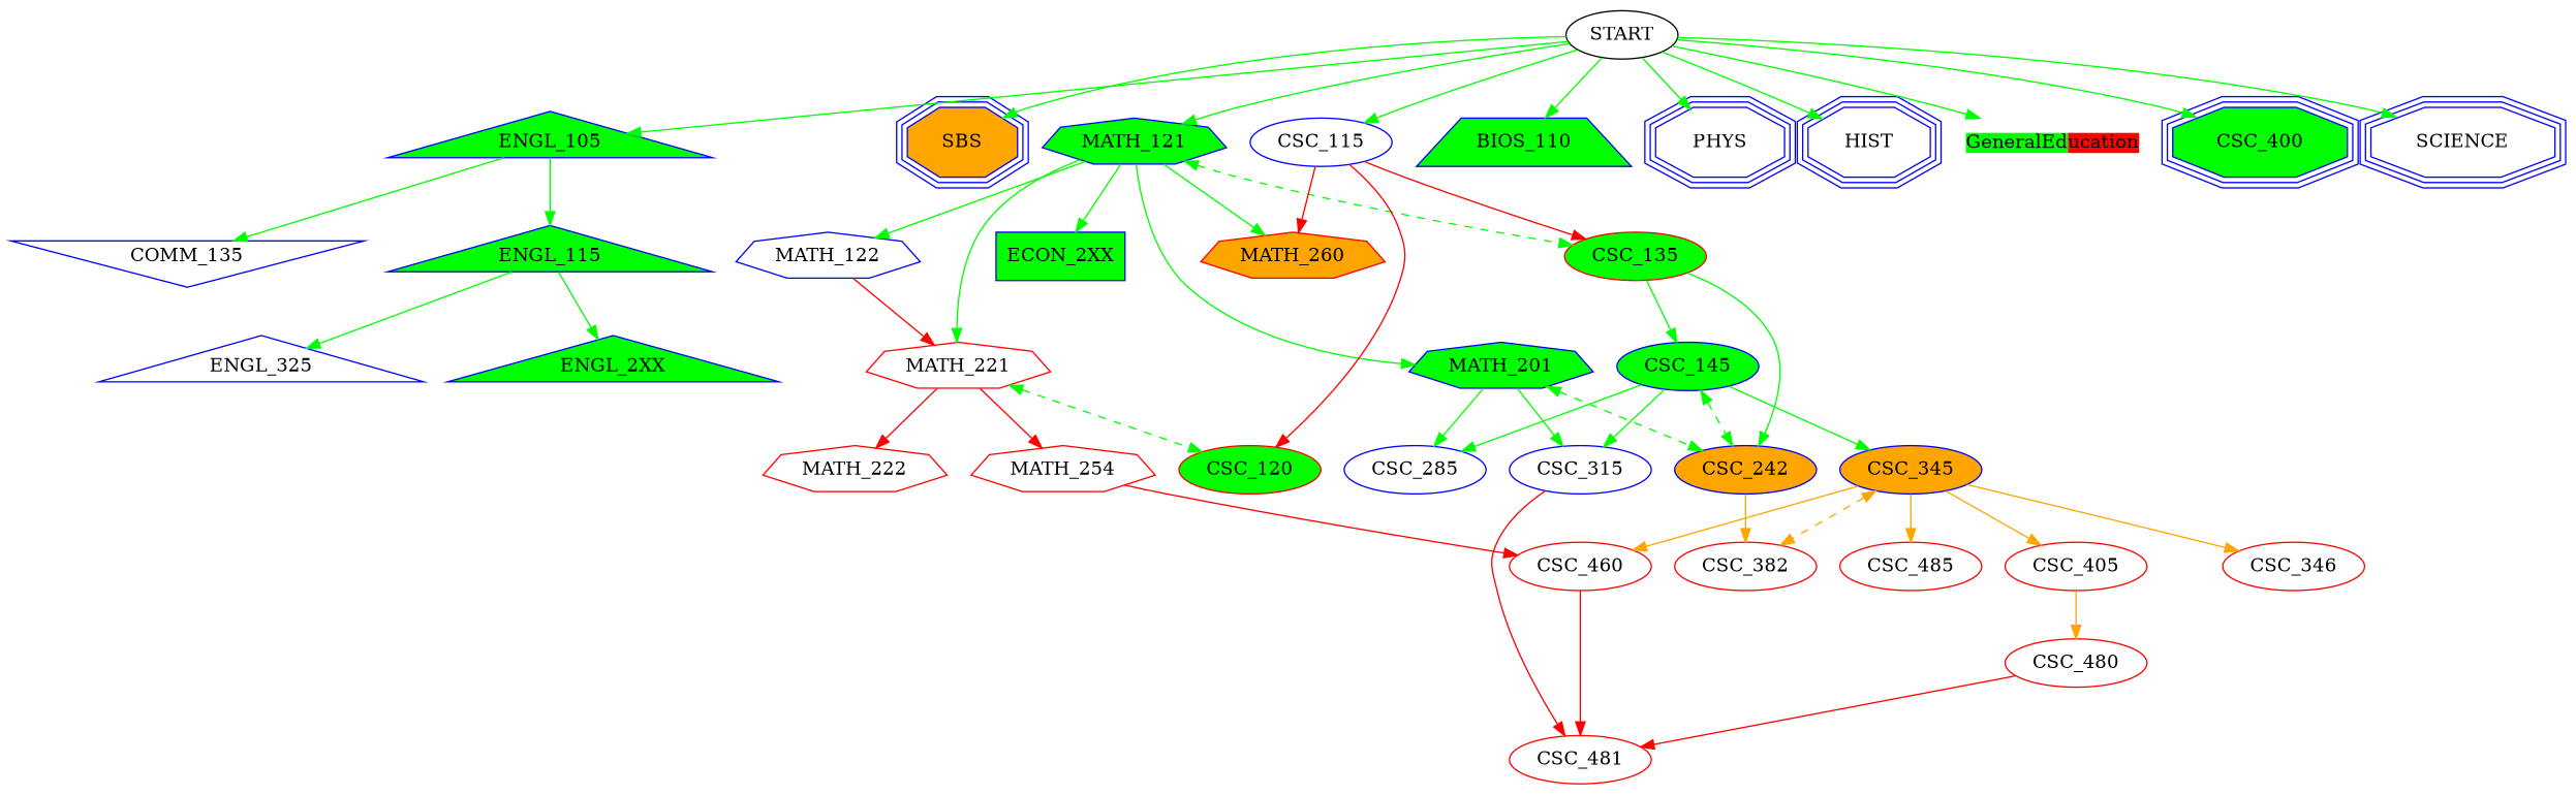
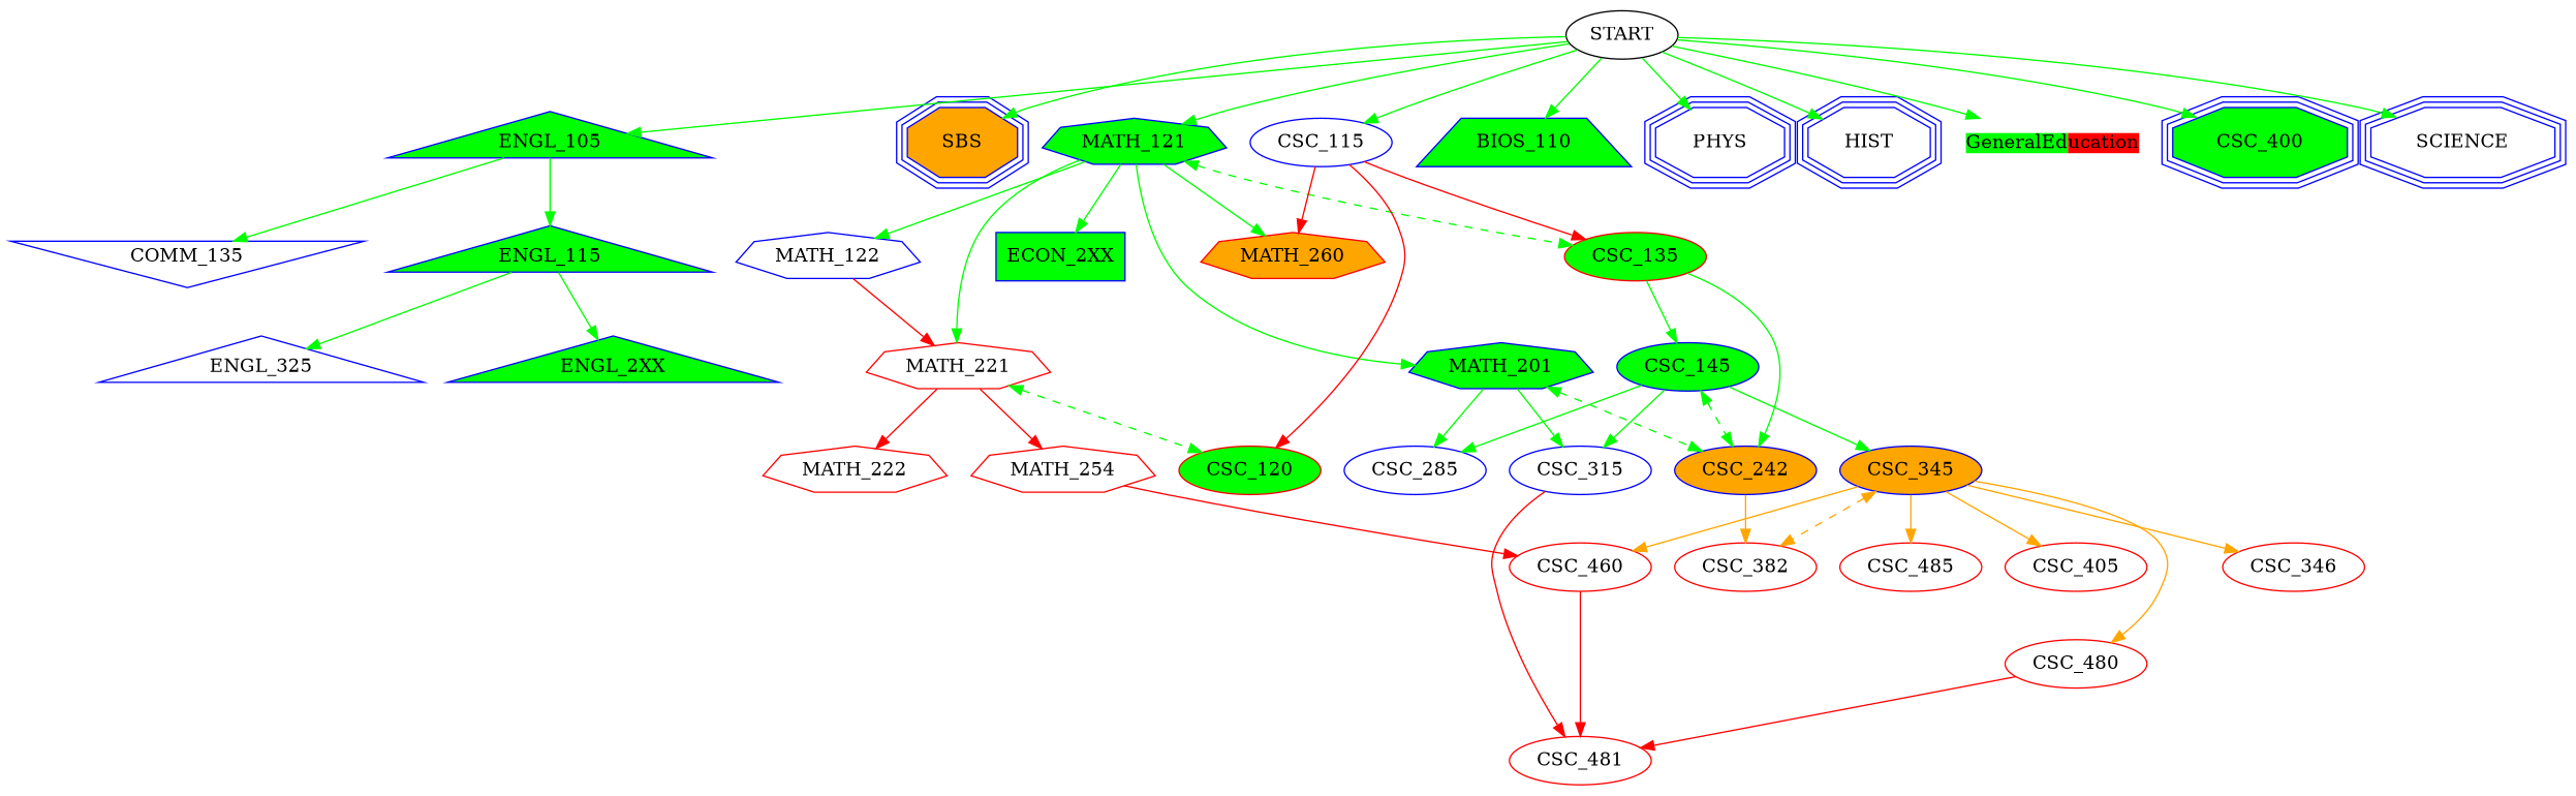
  digraph {
    node [color=blue fillcolor=white shape=ellipse style=filled]
    edge [color=green]
    ENGL_105 [fillcolor=green shape=triangle]
    ENGL_115 [fillcolor=green shape=triangle]
    COMM_135 [shape=invtriangle]
    ENGL_2XX [fillcolor=green shape=triangle]
    ENGL_325 [shape=triangle]
    ECON_2XX [fillcolor=green shape=box]
    SBS [fillcolor=orange shape=tripleoctagon]
    MATH_121 [fillcolor=green shape=septagon]
    MATH_122 [shape=septagon]
    MATH_221 [color=red shape=septagon]
    CSC_135 [color=red fillcolor=green]
    MATH_201 [fillcolor=green shape=septagon]
    MATH_260 [color=red fillcolor=orange shape=septagon]
    CSC_120 [color=red fillcolor=green]
    MATH_222 [color=red shape=septagon]
    MATH_254 [color=red shape=septagon]
    CSC_145 [fillcolor=green]
    CSC_242 [fillcolor=orange]
    CSC_285
    CSC_315
    CSC_460 [color=red]
    BIOS_110 [fillcolor=green shape=trapezium]
    PHYS [shape=tripleoctagon]
    HIST [shape=tripleoctagon]
    n25 [label=< <table cellpadding="0" cellborder="0" cellspacing="0" border="0"> <tr> <td bgcolor="green">GeneralEd</td> <td bgcolor="red">ucation</td> </tr> </table> > shape=none color="" fillcolor="" style=""]
    CSC_115
    CSC_345 [fillcolor=orange]
    CSC_382 [color=red]
    CSC_481 [color=red]
    CSC_346 [color=red]
    CSC_405 [color=red]
    CSC_480 [color=red]
    CSC_485 [color=red]
    CSC_400 [fillcolor=green shape=tripleoctagon]
    SCIENCE [shape=tripleoctagon]
    START [color="" fillcolor="" shape="" style=""]
    ENGL_105 -> ENGL_115
    ENGL_105 -> COMM_135
    ENGL_115 -> ENGL_2XX
    ENGL_115 -> ENGL_325
    MATH_121 -> ECON_2XX
    MATH_121 -> MATH_122
    MATH_121 -> MATH_221
    MATH_121 -> CSC_135 [dir=both style=dashed]
    MATH_121 -> MATH_201
    MATH_121 -> MATH_260
    MATH_122 -> MATH_221 [color=red]
    MATH_221 -> CSC_120 [dir=both style=dashed]
    MATH_221 -> MATH_222 [color=red]
    MATH_221 -> MATH_254 [color=red]
    CSC_135 -> CSC_145
    CSC_135 -> CSC_242
    MATH_201 -> CSC_242 [dir=both style=dashed]
    MATH_201 -> CSC_285
    MATH_201 -> CSC_315
    MATH_254 -> CSC_460 [color=red]
    CSC_145 -> CSC_242 [dir=both style=dashed]
    CSC_145 -> CSC_285
    CSC_145 -> CSC_315
    CSC_145 -> CSC_345
    CSC_242 -> CSC_382 [color=orange]
    CSC_315 -> CSC_481 [color=red]
    CSC_460 -> CSC_481 [color=red]
    CSC_115 -> CSC_135 [color=red]
    CSC_115 -> MATH_260 [color=red]
    CSC_115 -> CSC_120 [color=red]
    CSC_345 -> CSC_460 [color=orange]
    CSC_345 -> CSC_382 [color=orange dir=both style=dashed]
    CSC_345 -> CSC_346 [color=orange]
    CSC_345 -> CSC_405 [color=orange]
-   CSC_405 -> CSC_480 [color=orange]
+   CSC_345 -> CSC_480 [color=orange]
    CSC_345 -> CSC_485 [color=orange]
    CSC_480 -> CSC_481 [color=red]
    START -> ENGL_105
    START -> SBS
    START -> MATH_121
    START -> BIOS_110
    START -> PHYS
    START -> HIST
    START -> n25
    START -> CSC_115
    START -> CSC_400
    START -> SCIENCE
  }
